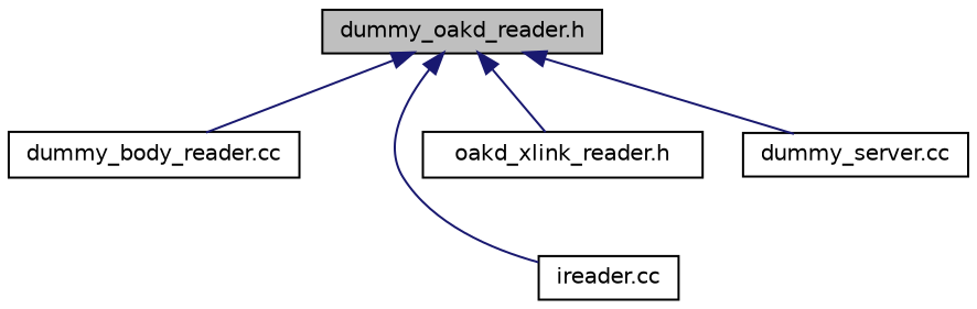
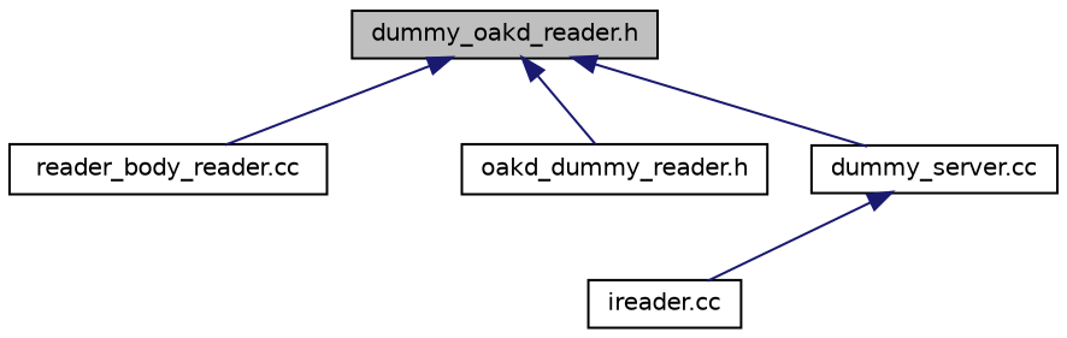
  digraph {
    node [color=black fillcolor=white fontname=Helvetica fontsize=10 shape=record style=filled]
    edge [color=midnightblue dir=back fontname=Helvetica fontsize=10 labelfontname=Helvetica labelfontsize=10 style=solid]
    n1 [fillcolor=grey75 fontcolor=black height=0.2 label="dummy_oakd_reader.h" width=0.4]
-   n2 [height=0.2 label="dummy_body_reader.cc" width=0.4]
+   n2 [height=0.2 label="reader_body_reader.cc" width=0.4]
    n3 [height=0.2 label="ireader.cc" width=0.4]
-   n4 [height=0.2 label="oakd_xlink_reader.h" width=0.4]
+   n4 [height=0.2 label="oakd_dummy_reader.h" width=0.4]
    n5 [height=0.2 label="dummy_server.cc" width=0.4]
    n1 -> n2
-   n1 -> n3
+   n5 -> n3
    n1 -> n4
    n1 -> n5
  }
